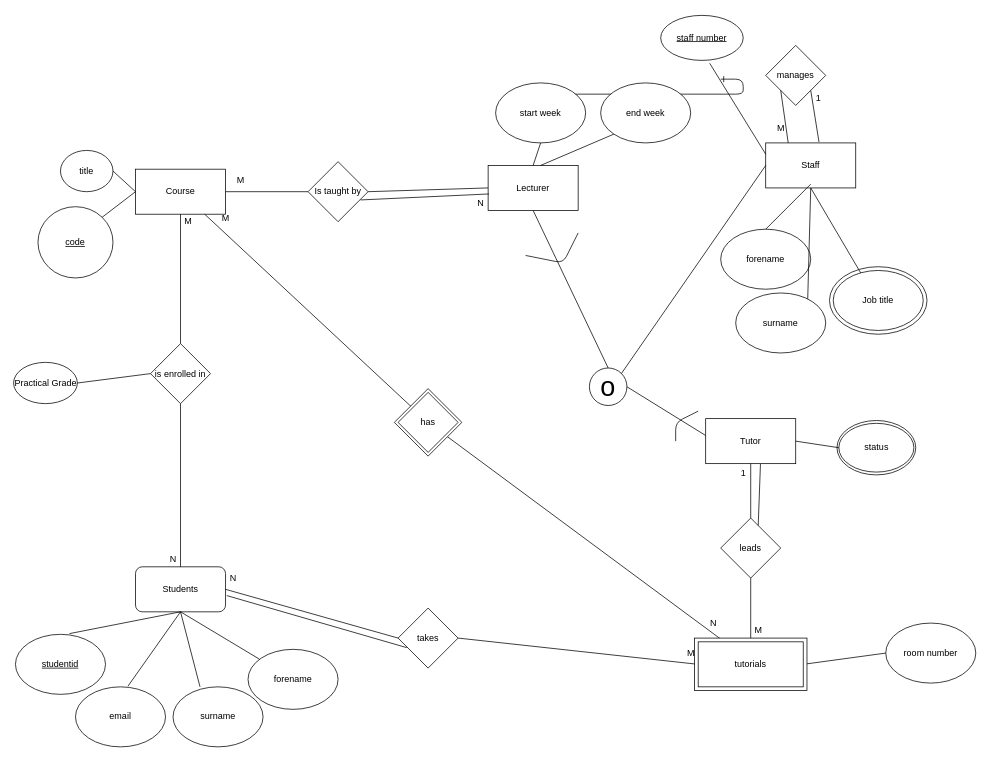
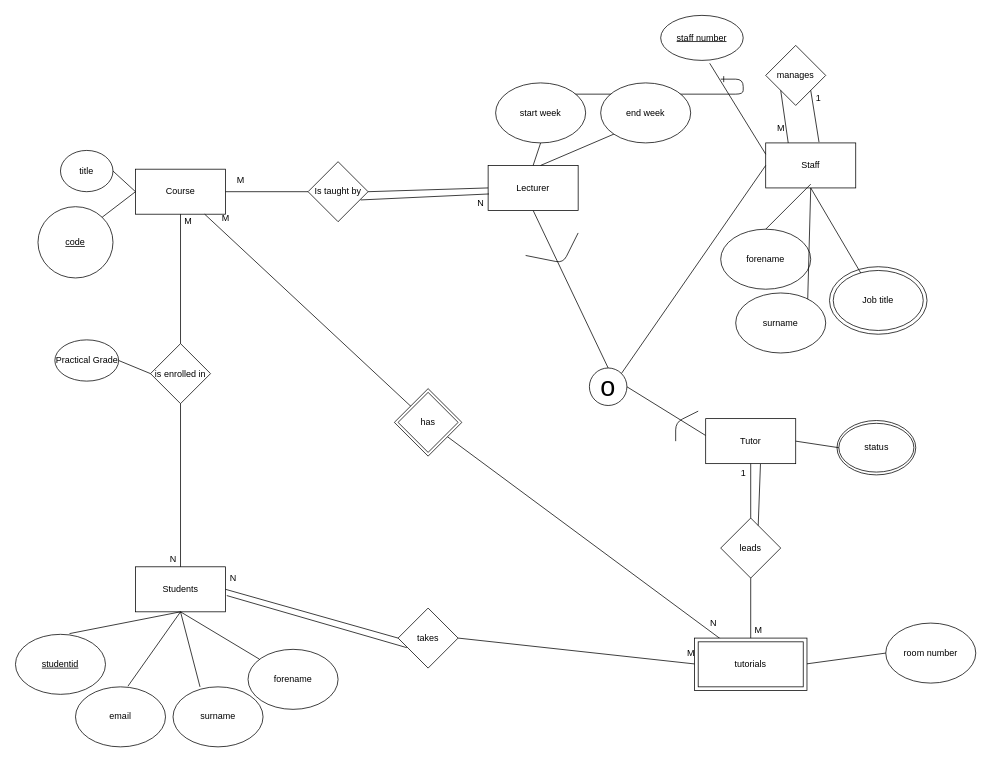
  <mxCell id="0" />
  <mxCell id="1" parent="0" />
  <mxCell id="2" value="" style="ellipse;whiteSpace=wrap;html=1;" vertex="1" parent="1"><mxGeometry x="1115" y="560" width="105" height="72.5" as="geometry" /></mxCell>
  <mxCell id="3" value="" style="ellipse;whiteSpace=wrap;html=1;" vertex="1" parent="1"><mxGeometry x="1105" y="355" width="130" height="90" as="geometry" /></mxCell>
  <mxCell id="4" value="" style="edgeStyle=entityRelationEdgeStyle;endArrow=ERzeroToMany;startArrow=ERone;endFill=1;startFill=0;" parent="1" edge="1"><mxGeometry width="100" height="100" relative="1" as="geometry"><mxPoint x="960" y="105" as="sourcePoint" /><mxPoint x="720" y="145" as="targetPoint" /></mxGeometry></mxCell>
- <mxCell id="5" value="Students" style="whiteSpace=wrap;html=1;rounded=1;" vertex="1" parent="1"><mxGeometry x="180" y="755" width="120" height="60" as="geometry" /></mxCell>
+ <mxCell id="5" value="Students" style="rounded=0;whiteSpace=wrap;html=1;" vertex="1" parent="1"><mxGeometry x="180" y="755" width="120" height="60" as="geometry" /></mxCell>
  <mxCell id="6" value="Staff" style="rounded=0;whiteSpace=wrap;html=1;" vertex="1" parent="1"><mxGeometry x="1020" y="190" width="120" height="60" as="geometry" /></mxCell>
  <mxCell id="7" value="Course" style="rounded=0;whiteSpace=wrap;html=1;" vertex="1" parent="1"><mxGeometry x="180" y="225" width="120" height="60" as="geometry" /></mxCell>
  <mxCell id="8" value="&lt;u&gt;code&lt;/u&gt;" style="ellipse;whiteSpace=wrap;html=1;" vertex="1" parent="1"><mxGeometry x="50" y="275" width="100" height="95" as="geometry" /></mxCell>
  <mxCell id="9" value="" style="endArrow=none;html=1;entryX=0;entryY=0.5;entryDx=0;entryDy=0;exitX=1;exitY=0;exitDx=0;exitDy=0;" edge="1" parent="1" source="8" target="7"><mxGeometry width="50" height="50" relative="1" as="geometry"><mxPoint x="200" y="355" as="sourcePoint" /><mxPoint x="250" y="305" as="targetPoint" /></mxGeometry></mxCell>
  <mxCell id="10" value="title" style="ellipse;whiteSpace=wrap;html=1;" vertex="1" parent="1"><mxGeometry x="80" y="200" width="70" height="55" as="geometry" /></mxCell>
  <mxCell id="11" value="" style="endArrow=none;html=1;entryX=0;entryY=0.5;entryDx=0;entryDy=0;exitX=1;exitY=0.5;exitDx=0;exitDy=0;" edge="1" parent="1" source="10" target="7"><mxGeometry width="50" height="50" relative="1" as="geometry"><mxPoint x="340" y="335" as="sourcePoint" /><mxPoint x="390" y="285" as="targetPoint" /></mxGeometry></mxCell>
  <mxCell id="12" value="&lt;u&gt;studentid&lt;/u&gt;" style="ellipse;whiteSpace=wrap;html=1;" vertex="1" parent="1"><mxGeometry x="20" y="845" width="120" height="80" as="geometry" /></mxCell>
  <mxCell id="13" value="" style="endArrow=none;html=1;entryX=0.5;entryY=1;entryDx=0;entryDy=0;exitX=0.6;exitY=-0.012;exitDx=0;exitDy=0;exitPerimeter=0;" edge="1" parent="1" source="12" target="5"><mxGeometry width="50" height="50" relative="1" as="geometry"><mxPoint x="220" y="855" as="sourcePoint" /><mxPoint x="270" y="825" as="targetPoint" /></mxGeometry></mxCell>
  <mxCell id="14" value="forename" style="ellipse;whiteSpace=wrap;html=1;" vertex="1" parent="1"><mxGeometry x="330" y="865" width="120" height="80" as="geometry" /></mxCell>
  <mxCell id="15" value="surname" style="ellipse;whiteSpace=wrap;html=1;" vertex="1" parent="1"><mxGeometry x="230" y="915" width="120" height="80" as="geometry" /></mxCell>
  <mxCell id="16" value="email" style="ellipse;whiteSpace=wrap;html=1;" vertex="1" parent="1"><mxGeometry x="100" y="915" width="120" height="80" as="geometry" /></mxCell>
  <mxCell id="17" value="" style="endArrow=none;html=1;exitX=0.583;exitY=-0.012;exitDx=0;exitDy=0;exitPerimeter=0;entryX=0.5;entryY=1;entryDx=0;entryDy=0;" edge="1" parent="1" source="16" target="5"><mxGeometry width="50" height="50" relative="1" as="geometry"><mxPoint x="220" y="875" as="sourcePoint" /><mxPoint x="270" y="825" as="targetPoint" /></mxGeometry></mxCell>
  <mxCell id="18" value="" style="endArrow=none;html=1;entryX=0.5;entryY=1;entryDx=0;entryDy=0;" edge="1" parent="1" source="14" target="5"><mxGeometry width="50" height="50" relative="1" as="geometry"><mxPoint x="220" y="875" as="sourcePoint" /><mxPoint x="250" y="815" as="targetPoint" /></mxGeometry></mxCell>
  <mxCell id="19" value="" style="endArrow=none;html=1;entryX=0.5;entryY=1;entryDx=0;entryDy=0;exitX=0.3;exitY=0;exitDx=0;exitDy=0;exitPerimeter=0;" edge="1" parent="1" source="15" target="5"><mxGeometry width="50" height="50" relative="1" as="geometry"><mxPoint x="230" y="885" as="sourcePoint" /><mxPoint x="280" y="835" as="targetPoint" /></mxGeometry></mxCell>
  <mxCell id="20" value="is enrolled in" style="rhombus;whiteSpace=wrap;html=1;" vertex="1" parent="1"><mxGeometry x="200" y="457.5" width="80" height="80" as="geometry" /></mxCell>
  <mxCell id="21" value="" style="endArrow=none;html=1;entryX=0.5;entryY=1;entryDx=0;entryDy=0;exitX=0.5;exitY=0;exitDx=0;exitDy=0;" edge="1" parent="1" source="5" target="20"><mxGeometry width="50" height="50" relative="1" as="geometry"><mxPoint x="110" y="735" as="sourcePoint" /><mxPoint x="160" y="685" as="targetPoint" /></mxGeometry></mxCell>
  <mxCell id="22" value="" style="endArrow=none;html=1;entryX=0.5;entryY=1;entryDx=0;entryDy=0;exitX=0.5;exitY=0;exitDx=0;exitDy=0;" edge="1" parent="1" source="20" target="7"><mxGeometry width="50" height="50" relative="1" as="geometry"><mxPoint x="60" y="475" as="sourcePoint" /><mxPoint x="110" y="425" as="targetPoint" /></mxGeometry></mxCell>
  <mxCell id="23" value="M" style="text;html=1;align=center;verticalAlign=middle;resizable=0;points=[];autosize=1;" vertex="1" parent="1"><mxGeometry x="240" y="285" width="20" height="20" as="geometry" /></mxCell>
  <mxCell id="24" value="N" style="text;html=1;align=center;verticalAlign=middle;resizable=0;points=[];autosize=1;" vertex="1" parent="1"><mxGeometry x="220" y="735" width="20" height="20" as="geometry" /></mxCell>
  <mxCell id="25" value="&lt;u&gt;staff number&lt;/u&gt;" style="ellipse;whiteSpace=wrap;html=1;" vertex="1" parent="1"><mxGeometry x="880" y="20" width="110" height="60" as="geometry" /></mxCell>
  <mxCell id="26" value="forename" style="ellipse;whiteSpace=wrap;html=1;" vertex="1" parent="1"><mxGeometry x="960" y="305" width="120" height="80" as="geometry" /></mxCell>
  <mxCell id="27" value="surname" style="ellipse;whiteSpace=wrap;html=1;" vertex="1" parent="1"><mxGeometry x="980" y="390" width="120" height="80" as="geometry" /></mxCell>
  <mxCell id="28" value="" style="endArrow=none;html=1;entryX=0;entryY=0.25;entryDx=0;entryDy=0;exitX=0.594;exitY=1.064;exitDx=0;exitDy=0;exitPerimeter=0;" edge="1" parent="1" source="25" target="6"><mxGeometry width="50" height="50" relative="1" as="geometry"><mxPoint x="1080" y="315" as="sourcePoint" /><mxPoint x="1130" y="265" as="targetPoint" /></mxGeometry></mxCell>
  <mxCell id="29" value="" style="endArrow=none;html=1;exitX=0.5;exitY=0;exitDx=0;exitDy=0;" edge="1" parent="1" source="26"><mxGeometry width="50" height="50" relative="1" as="geometry"><mxPoint x="1080" y="315" as="sourcePoint" /><mxPoint x="1080" y="245" as="targetPoint" /></mxGeometry></mxCell>
  <mxCell id="30" value="" style="endArrow=none;html=1;exitX=0.5;exitY=1;exitDx=0;exitDy=0;" edge="1" parent="1" source="6"><mxGeometry width="50" height="50" relative="1" as="geometry"><mxPoint x="1040" y="390" as="sourcePoint" /><mxPoint x="1153.204" y="374.446" as="targetPoint" /></mxGeometry></mxCell>
  <mxCell id="31" value="" style="endArrow=none;html=1;exitX=0.8;exitY=0.1;exitDx=0;exitDy=0;exitPerimeter=0;" edge="1" parent="1" source="27"><mxGeometry width="50" height="50" relative="1" as="geometry"><mxPoint x="1093" y="468" as="sourcePoint" /><mxPoint x="1080" y="250" as="targetPoint" /></mxGeometry></mxCell>
  <mxCell id="32" value="&lt;font style=&quot;font-size: 36px&quot;&gt;o&lt;/font&gt;" style="ellipse;whiteSpace=wrap;html=1;aspect=fixed;" vertex="1" parent="1"><mxGeometry x="785" y="490" width="50" height="50" as="geometry" /></mxCell>
  <mxCell id="33" value="" style="endArrow=none;html=1;exitX=1;exitY=0.5;exitDx=0;exitDy=0;" edge="1" parent="1" source="32"><mxGeometry width="50" height="50" relative="1" as="geometry"><mxPoint x="835" y="580" as="sourcePoint" /><mxPoint x="940" y="580" as="targetPoint" /></mxGeometry></mxCell>
  <mxCell id="34" value="" style="endArrow=none;html=1;entryX=0.5;entryY=1;entryDx=0;entryDy=0;exitX=0.5;exitY=0;exitDx=0;exitDy=0;" edge="1" parent="1" source="32" target="36"><mxGeometry width="50" height="50" relative="1" as="geometry"><mxPoint x="835" y="510" as="sourcePoint" /><mxPoint x="940" y="450" as="targetPoint" /></mxGeometry></mxCell>
  <mxCell id="35" value="" style="endArrow=none;html=1;fontStyle=1" edge="1" parent="1"><mxGeometry width="50" height="50" relative="1" as="geometry"><mxPoint x="900" y="587.5" as="sourcePoint" /><mxPoint x="930" y="547.5" as="targetPoint" /><Array as="points"><mxPoint x="900" y="562.5" /></Array></mxGeometry></mxCell>
  <mxCell id="36" value="Lecturer" style="rounded=0;whiteSpace=wrap;html=1;" vertex="1" parent="1"><mxGeometry x="650" y="220" width="120" height="60" as="geometry" /></mxCell>
  <mxCell id="37" value="Tutor" style="rounded=0;whiteSpace=wrap;html=1;" vertex="1" parent="1"><mxGeometry x="940" y="557.5" width="120" height="60" as="geometry" /></mxCell>
  <mxCell id="38" value="start week" style="ellipse;whiteSpace=wrap;html=1;" vertex="1" parent="1"><mxGeometry x="660" y="110" width="120" height="80" as="geometry" /></mxCell>
  <mxCell id="39" value="status" style="ellipse;whiteSpace=wrap;html=1;" vertex="1" parent="1"><mxGeometry x="1117.5" y="563.75" width="100" height="65" as="geometry" /></mxCell>
  <mxCell id="40" value="end week" style="ellipse;whiteSpace=wrap;html=1;" vertex="1" parent="1"><mxGeometry x="800" y="110" width="120" height="80" as="geometry" /></mxCell>
  <mxCell id="41" value="" style="endArrow=none;html=1;entryX=0.5;entryY=1;entryDx=0;entryDy=0;exitX=0.5;exitY=0;exitDx=0;exitDy=0;" edge="1" parent="1" source="36" target="38"><mxGeometry width="50" height="50" relative="1" as="geometry"><mxPoint x="610" y="210" as="sourcePoint" /><mxPoint x="660" y="160" as="targetPoint" /></mxGeometry></mxCell>
  <mxCell id="42" value="" style="endArrow=none;html=1;entryX=0;entryY=1;entryDx=0;entryDy=0;" edge="1" parent="1" target="40"><mxGeometry width="50" height="50" relative="1" as="geometry"><mxPoint x="720" y="220" as="sourcePoint" /><mxPoint x="890" y="250" as="targetPoint" /></mxGeometry></mxCell>
  <mxCell id="43" value="" style="endArrow=none;html=1;exitX=0;exitY=0.5;exitDx=0;exitDy=0;entryX=1;entryY=0.5;entryDx=0;entryDy=0;" edge="1" parent="1" source="39" target="37"><mxGeometry width="50" height="50" relative="1" as="geometry"><mxPoint x="950" y="667.5" as="sourcePoint" /><mxPoint x="1000" y="617.5" as="targetPoint" /></mxGeometry></mxCell>
- <mxCell id="44" value="Practical Grade" style="ellipse;whiteSpace=wrap;html=1;" vertex="1" parent="1"><mxGeometry x="17.5" y="482.5" width="85" height="55" as="geometry" /></mxCell>
+ <mxCell id="44" value="Practical Grade" style="ellipse;whiteSpace=wrap;html=1;" vertex="1" parent="1"><mxGeometry x="72.5" y="452.5" width="85" height="55" as="geometry" /></mxCell>
  <mxCell id="45" value="" style="endArrow=none;html=1;entryX=1;entryY=0.5;entryDx=0;entryDy=0;exitX=0;exitY=0.5;exitDx=0;exitDy=0;" edge="1" parent="1" source="20" target="44"><mxGeometry width="50" height="50" relative="1" as="geometry"><mxPoint x="390" y="572.5" as="sourcePoint" /><mxPoint x="440" y="522.5" as="targetPoint" /></mxGeometry></mxCell>
  <mxCell id="46" value="room number" style="ellipse;whiteSpace=wrap;html=1;" vertex="1" parent="1"><mxGeometry x="1180" y="830" width="120" height="80" as="geometry" /></mxCell>
  <mxCell id="47" value="manages" style="rhombus;whiteSpace=wrap;html=1;" vertex="1" parent="1"><mxGeometry x="1020" y="60" width="80" height="80" as="geometry" /></mxCell>
  <mxCell id="48" value="" style="endArrow=none;html=1;exitX=0.25;exitY=0;exitDx=0;exitDy=0;entryX=0;entryY=1;entryDx=0;entryDy=0;" edge="1" parent="1" source="6" target="47"><mxGeometry width="50" height="50" relative="1" as="geometry"><mxPoint x="840" y="200" as="sourcePoint" /><mxPoint x="890" y="150" as="targetPoint" /></mxGeometry></mxCell>
  <mxCell id="49" value="" style="endArrow=none;html=1;entryX=1;entryY=1;entryDx=0;entryDy=0;exitX=0.592;exitY=-0.019;exitDx=0;exitDy=0;exitPerimeter=0;" edge="1" parent="1" source="6" target="47"><mxGeometry width="50" height="50" relative="1" as="geometry"><mxPoint x="810" y="200" as="sourcePoint" /><mxPoint x="860" y="150" as="targetPoint" /></mxGeometry></mxCell>
  <mxCell id="50" value="1" style="text;html=1;align=center;verticalAlign=middle;resizable=0;points=[];autosize=1;" vertex="1" parent="1"><mxGeometry x="1080" y="120" width="20" height="20" as="geometry" /></mxCell>
  <mxCell id="51" value="M" style="text;html=1;align=center;verticalAlign=middle;resizable=0;points=[];autosize=1;" vertex="1" parent="1"><mxGeometry x="1030" y="160" width="20" height="20" as="geometry" /></mxCell>
  <mxCell id="52" value="" style="endArrow=none;html=1;entryX=0;entryY=0.5;entryDx=0;entryDy=0;exitX=1;exitY=0.5;exitDx=0;exitDy=0;" edge="1" parent="1" source="76" target="46"><mxGeometry width="50" height="50" relative="1" as="geometry"><mxPoint x="900" y="920" as="sourcePoint" /><mxPoint x="950" y="870" as="targetPoint" /></mxGeometry></mxCell>
  <mxCell id="53" value="" style="endArrow=none;html=1;" edge="1" parent="1"><mxGeometry width="50" height="50" relative="1" as="geometry"><mxPoint x="700" y="340" as="sourcePoint" /><mxPoint x="770" y="310" as="targetPoint" /><Array as="points"><mxPoint x="750" y="350" /></Array></mxGeometry></mxCell>
  <mxCell id="54" value="" style="endArrow=none;html=1;exitX=1;exitY=0.5;exitDx=0;exitDy=0;entryX=0;entryY=0.5;entryDx=0;entryDy=0;" edge="1" parent="1" source="7" target="55"><mxGeometry width="50" height="50" relative="1" as="geometry"><mxPoint x="340" y="290" as="sourcePoint" /><mxPoint x="390" y="250" as="targetPoint" /></mxGeometry></mxCell>
  <mxCell id="55" value="Is taught by" style="rhombus;whiteSpace=wrap;html=1;" vertex="1" parent="1"><mxGeometry x="410" y="215" width="80" height="80" as="geometry" /></mxCell>
  <mxCell id="56" value="" style="endArrow=none;html=1;exitX=1;exitY=0.5;exitDx=0;exitDy=0;entryX=0;entryY=0.5;entryDx=0;entryDy=0;" edge="1" parent="1" source="55" target="36"><mxGeometry width="50" height="50" relative="1" as="geometry"><mxPoint x="590" y="290" as="sourcePoint" /><mxPoint x="640" y="240" as="targetPoint" /></mxGeometry></mxCell>
  <mxCell id="57" value="" style="endArrow=none;html=1;entryX=0.5;entryY=1;entryDx=0;entryDy=0;exitX=0.5;exitY=0;exitDx=0;exitDy=0;" edge="1" parent="1" source="58" target="37"><mxGeometry width="50" height="50" relative="1" as="geometry"><mxPoint x="1000" y="670" as="sourcePoint" /><mxPoint x="1010" y="720" as="targetPoint" /></mxGeometry></mxCell>
  <mxCell id="58" value="leads" style="rhombus;whiteSpace=wrap;html=1;" vertex="1" parent="1"><mxGeometry x="960" y="690" width="80" height="80" as="geometry" /></mxCell>
  <mxCell id="59" value="" style="endArrow=none;html=1;entryX=0.5;entryY=1;entryDx=0;entryDy=0;exitX=0.5;exitY=0;exitDx=0;exitDy=0;" edge="1" parent="1" source="76" target="58"><mxGeometry width="50" height="50" relative="1" as="geometry"><mxPoint x="930" y="850" as="sourcePoint" /><mxPoint x="980" y="800" as="targetPoint" /></mxGeometry></mxCell>
  <mxCell id="60" value="1" style="text;html=1;align=center;verticalAlign=middle;resizable=0;points=[];autosize=1;" vertex="1" parent="1"><mxGeometry x="980" y="620" width="20" height="20" as="geometry" /></mxCell>
  <mxCell id="61" value="M" style="text;html=1;align=center;verticalAlign=middle;resizable=0;points=[];autosize=1;" vertex="1" parent="1"><mxGeometry x="1000" y="830" width="20" height="20" as="geometry" /></mxCell>
  <mxCell id="62" value="" style="endArrow=none;html=1;exitX=1;exitY=0.5;exitDx=0;exitDy=0;entryX=0;entryY=0.5;entryDx=0;entryDy=0;" edge="1" parent="1" source="5" target="63"><mxGeometry width="50" height="50" relative="1" as="geometry"><mxPoint x="450" y="840" as="sourcePoint" /><mxPoint x="530" y="850" as="targetPoint" /></mxGeometry></mxCell>
  <mxCell id="63" value="takes" style="rhombus;whiteSpace=wrap;html=1;" vertex="1" parent="1"><mxGeometry x="530" y="810" width="80" height="80" as="geometry" /></mxCell>
  <mxCell id="64" value="" style="endArrow=none;html=1;entryX=0;entryY=0.5;entryDx=0;entryDy=0;exitX=1;exitY=0.5;exitDx=0;exitDy=0;" edge="1" parent="1" source="63" target="76"><mxGeometry width="50" height="50" relative="1" as="geometry"><mxPoint x="720" y="920" as="sourcePoint" /><mxPoint x="770" y="870" as="targetPoint" /></mxGeometry></mxCell>
  <mxCell id="65" value="M" style="text;html=1;align=center;verticalAlign=middle;resizable=0;points=[];autosize=1;" vertex="1" parent="1"><mxGeometry x="910" y="860" width="20" height="20" as="geometry" /></mxCell>
  <mxCell id="66" value="N" style="text;html=1;align=center;verticalAlign=middle;resizable=0;points=[];autosize=1;" vertex="1" parent="1"><mxGeometry x="300" y="760" width="20" height="20" as="geometry" /></mxCell>
  <mxCell id="67" value="" style="endArrow=none;html=1;exitX=1;exitY=0;exitDx=0;exitDy=0;entryX=0;entryY=0.5;entryDx=0;entryDy=0;" edge="1" parent="1" source="32" target="6"><mxGeometry width="50" height="50" relative="1" as="geometry"><mxPoint x="850" y="480" as="sourcePoint" /><mxPoint x="900" y="430" as="targetPoint" /></mxGeometry></mxCell>
  <mxCell id="68" value="&lt;div&gt;Job title&lt;/div&gt;" style="ellipse;whiteSpace=wrap;html=1;" vertex="1" parent="1"><mxGeometry x="1110" y="360" width="120" height="80" as="geometry" /></mxCell>
  <mxCell id="69" value="" style="endArrow=none;html=1;" edge="1" parent="1" source="7" target="74"><mxGeometry width="50" height="50" relative="1" as="geometry"><mxPoint x="350" y="470" as="sourcePoint" /><mxPoint x="400" y="420" as="targetPoint" /></mxGeometry></mxCell>
  <mxCell id="70" value="" style="endArrow=none;html=1;entryX=0.25;entryY=0;entryDx=0;entryDy=0;" edge="1" parent="1" source="74" target="76"><mxGeometry width="50" height="50" relative="1" as="geometry"><mxPoint x="610" y="660" as="sourcePoint" /><mxPoint x="660" y="610" as="targetPoint" /></mxGeometry></mxCell>
  <mxCell id="71" value="" style="endArrow=none;html=1;" edge="1" parent="1"><mxGeometry width="50" height="50" relative="1" as="geometry"><mxPoint x="1010" y="700" as="sourcePoint" /><mxPoint x="1013" y="618" as="targetPoint" /></mxGeometry></mxCell>
  <mxCell id="72" value="" style="endArrow=none;html=1;exitX=1.014;exitY=0.639;exitDx=0;exitDy=0;exitPerimeter=0;entryX=0.146;entryY=0.66;entryDx=0;entryDy=0;entryPerimeter=0;" edge="1" parent="1" source="5" target="63"><mxGeometry width="50" height="50" relative="1" as="geometry"><mxPoint x="390" y="780" as="sourcePoint" /><mxPoint x="440" y="730" as="targetPoint" /></mxGeometry></mxCell>
  <mxCell id="73" value="" style="rhombus;whiteSpace=wrap;html=1;" vertex="1" parent="1"><mxGeometry x="525" y="517.5" width="90" height="90" as="geometry" /></mxCell>
  <mxCell id="74" value="has" style="rhombus;whiteSpace=wrap;html=1;" vertex="1" parent="1"><mxGeometry x="530" y="522.5" width="80" height="80" as="geometry" /></mxCell>
  <mxCell id="75" value="" style="rounded=0;whiteSpace=wrap;html=1;" vertex="1" parent="1"><mxGeometry x="925" y="850" width="150" height="70" as="geometry" /></mxCell>
  <mxCell id="76" value="tutorials" style="rounded=0;whiteSpace=wrap;html=1;" vertex="1" parent="1"><mxGeometry x="930" y="855" width="140" height="60" as="geometry" /></mxCell>
  <mxCell id="77" value="" style="endArrow=none;html=1;entryX=0.009;entryY=0.634;entryDx=0;entryDy=0;entryPerimeter=0;" edge="1" parent="1" target="36"><mxGeometry width="50" height="50" relative="1" as="geometry"><mxPoint x="480" y="266" as="sourcePoint" /><mxPoint x="560" y="230" as="targetPoint" /></mxGeometry></mxCell>
  <mxCell id="78" value="M" style="text;html=1;align=center;verticalAlign=middle;resizable=0;points=[];autosize=1;" vertex="1" parent="1"><mxGeometry x="310" y="230" width="20" height="20" as="geometry" /></mxCell>
  <mxCell id="79" value="N" style="text;html=1;align=center;verticalAlign=middle;resizable=0;points=[];autosize=1;" vertex="1" parent="1"><mxGeometry x="630" y="260" width="20" height="20" as="geometry" /></mxCell>
  <mxCell id="80" value="M" style="text;html=1;align=center;verticalAlign=middle;resizable=0;points=[];autosize=1;" vertex="1" parent="1"><mxGeometry x="290" y="280" width="20" height="20" as="geometry" /></mxCell>
  <mxCell id="81" value="N" style="text;html=1;align=center;verticalAlign=middle;resizable=0;points=[];autosize=1;" vertex="1" parent="1"><mxGeometry x="940" y="820" width="20" height="20" as="geometry" /></mxCell>
